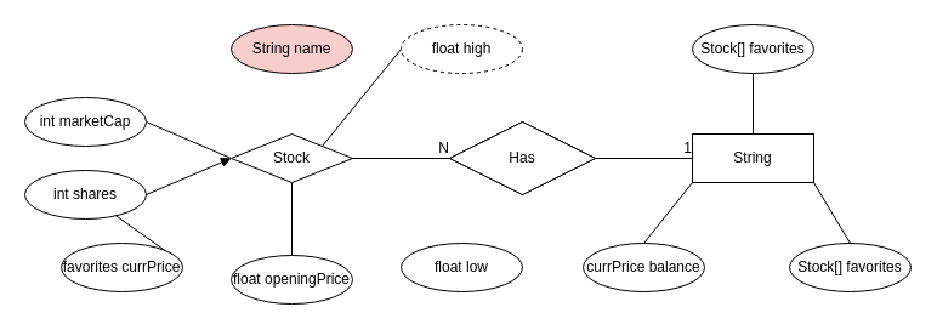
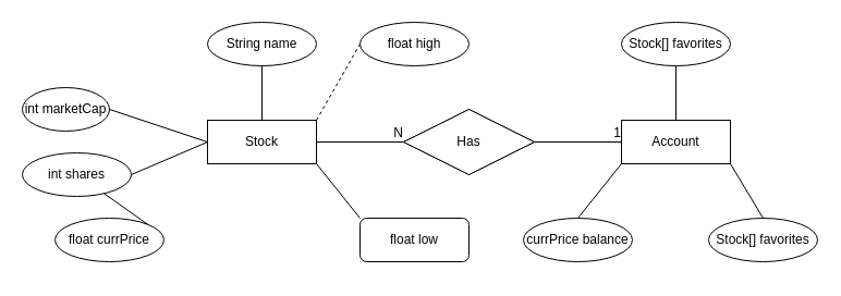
  <mxCell id="0" />
  <mxCell id="1" parent="0" />
- <mxCell id="2" value="float openingPrice" style="ellipse;whiteSpace=wrap;html=1;align=center;" vertex="1" parent="1"><mxGeometry x="190" y="210" width="100" height="40" as="geometry" /></mxCell>
- <mxCell id="3" value="String" style="whiteSpace=wrap;html=1;align=center;" vertex="1" parent="1"><mxGeometry x="570" y="110" width="100" height="40" as="geometry" /></mxCell>
- <mxCell id="4" value="Stock" style="rhombus;whiteSpace=wrap;html=1;align=center;" vertex="1" parent="1"><mxGeometry x="190" y="110" width="100" height="40" as="geometry" /></mxCell>
- <mxCell id="5" value="float high" style="ellipse;whiteSpace=wrap;html=1;align=center;dashed=1;" vertex="1" parent="1"><mxGeometry x="330" y="20" width="100" height="40" as="geometry" /></mxCell>
- <mxCell id="6" value="String name" style="ellipse;whiteSpace=wrap;html=1;align=center;fillColor=#f8cecc;" vertex="1" parent="1"><mxGeometry x="190" y="20" width="100" height="40" as="geometry" /></mxCell>
- <mxCell id="7" value="float low" style="ellipse;whiteSpace=wrap;html=1;align=center;" vertex="1" parent="1"><mxGeometry x="330" y="200" width="100" height="40" as="geometry" /></mxCell>
- <mxCell id="8" value="favorites currPrice" style="ellipse;whiteSpace=wrap;html=1;align=center;" vertex="1" parent="1"><mxGeometry x="50" y="200" width="100" height="40" as="geometry" /></mxCell>
- <mxCell id="9" value="int marketCap" style="ellipse;whiteSpace=wrap;html=1;align=center;" vertex="1" parent="1"><mxGeometry x="20" y="80" width="100" height="40" as="geometry" /></mxCell>
+ <mxCell id="3" value="Account" style="whiteSpace=wrap;html=1;align=center;" vertex="1" parent="1"><mxGeometry x="570" y="110" width="100" height="40" as="geometry" /></mxCell>
+ <mxCell id="4" value="Stock" style="whiteSpace=wrap;html=1;align=center;" vertex="1" parent="1"><mxGeometry x="190" y="110" width="100" height="40" as="geometry" /></mxCell>
+ <mxCell id="5" value="float high" style="ellipse;whiteSpace=wrap;html=1;align=center;" vertex="1" parent="1"><mxGeometry x="330" y="20" width="100" height="40" as="geometry" /></mxCell>
+ <mxCell id="6" value="String name" style="ellipse;whiteSpace=wrap;html=1;align=center;" vertex="1" parent="1"><mxGeometry x="190" y="20" width="100" height="40" as="geometry" /></mxCell>
+ <mxCell id="7" value="float low" style="whiteSpace=wrap;html=1;align=center;rounded=1;" vertex="1" parent="1"><mxGeometry x="330" y="200" width="100" height="40" as="geometry" /></mxCell>
+ <mxCell id="8" value="float currPrice" style="ellipse;whiteSpace=wrap;html=1;align=center;" vertex="1" parent="1"><mxGeometry x="50" y="200" width="100" height="40" as="geometry" /></mxCell>
+ <mxCell id="9" value="int marketCap" style="ellipse;whiteSpace=wrap;html=1;align=center;" vertex="1" parent="1"><mxGeometry x="20" y="80" width="80" height="40" as="geometry" /></mxCell>
  <mxCell id="10" value="int shares" style="ellipse;whiteSpace=wrap;html=1;align=center;" vertex="1" parent="1"><mxGeometry x="20" y="140" width="100" height="40" as="geometry" /></mxCell>
  <mxCell id="11" value="" style="endArrow=none;html=1;rounded=0;entryX=0;entryY=0.5;entryDx=0;entryDy=0;exitX=1;exitY=0.5;exitDx=0;exitDy=0;" edge="1" parent="1" source="9" target="4"><mxGeometry relative="1" as="geometry"><mxPoint x="-20" y="209.5" as="sourcePoint" /><mxPoint x="140" y="209.5" as="targetPoint" /></mxGeometry></mxCell>
+ <mxCell id="12" value="" style="endArrow=none;html=1;rounded=0;entryX=0.5;entryY=0;entryDx=0;entryDy=0;exitX=0.5;exitY=1;exitDx=0;exitDy=0;" edge="1" parent="1" source="6" target="4"><mxGeometry relative="1" as="geometry"><mxPoint x="0" y="140" as="sourcePoint" /><mxPoint x="160" y="140" as="targetPoint" /></mxGeometry></mxCell>
  <mxCell id="13" value="" style="endArrow=none;html=1;rounded=0;exitX=1;exitY=0;exitDx=0;exitDy=0;" edge="1" parent="1" source="8" target="10"><mxGeometry relative="1" as="geometry"><mxPoint x="60" y="310" as="sourcePoint" /><mxPoint x="220" y="310" as="targetPoint" /></mxGeometry></mxCell>
- <mxCell id="14" value="" style="endArrow=none;html=1;rounded=0;entryX=0.5;entryY=0;entryDx=0;entryDy=0;exitX=0.5;exitY=1;exitDx=0;exitDy=0;" edge="1" parent="1" source="4" target="2"><mxGeometry relative="1" as="geometry"><mxPoint x="70" y="320" as="sourcePoint" /><mxPoint x="230" y="320" as="targetPoint" /></mxGeometry></mxCell>
- <mxCell id="16" value="" style="endArrow=none;html=1;rounded=0;entryX=0;entryY=0.5;entryDx=0;entryDy=0;exitX=1;exitY=0;exitDx=0;exitDy=0;" edge="1" parent="1" source="4" target="5"><mxGeometry relative="1" as="geometry"><mxPoint x="90" y="340" as="sourcePoint" /><mxPoint x="250" y="340" as="targetPoint" /></mxGeometry></mxCell>
- <mxCell id="17" value="" style="endArrow=block;html=1;rounded=0;entryX=0;entryY=0.5;entryDx=0;entryDy=0;exitX=1;exitY=0.5;exitDx=0;exitDy=0;" edge="1" parent="1" source="10" target="4"><mxGeometry relative="1" as="geometry"><mxPoint x="100" y="350" as="sourcePoint" /><mxPoint x="260" y="350" as="targetPoint" /></mxGeometry></mxCell>
+ <mxCell id="15" value="" style="endArrow=none;html=1;rounded=0;entryX=0;entryY=0;entryDx=0;entryDy=0;exitX=1;exitY=1;exitDx=0;exitDy=0;" edge="1" parent="1" source="4" target="7"><mxGeometry relative="1" as="geometry"><mxPoint x="150" y="180" as="sourcePoint" /><mxPoint x="310" y="180" as="targetPoint" /></mxGeometry></mxCell>
+ <mxCell id="16" value="" style="endArrow=none;html=1;rounded=0;entryX=0;entryY=0.5;entryDx=0;entryDy=0;exitX=1;exitY=0;exitDx=0;exitDy=0;dashed=1;" edge="1" parent="1" source="4" target="5"><mxGeometry relative="1" as="geometry"><mxPoint x="90" y="340" as="sourcePoint" /><mxPoint x="250" y="340" as="targetPoint" /></mxGeometry></mxCell>
+ <mxCell id="17" value="" style="endArrow=none;html=1;rounded=0;entryX=0;entryY=0.5;entryDx=0;entryDy=0;exitX=1;exitY=0.5;exitDx=0;exitDy=0;" edge="1" parent="1" source="10" target="4"><mxGeometry relative="1" as="geometry"><mxPoint x="100" y="350" as="sourcePoint" /><mxPoint x="260" y="350" as="targetPoint" /></mxGeometry></mxCell>
  <mxCell id="18" value="Stock[] favorites" style="ellipse;whiteSpace=wrap;html=1;align=center;" vertex="1" parent="1"><mxGeometry x="570" y="20" width="100" height="40" as="geometry" /></mxCell>
  <mxCell id="19" value="" style="endArrow=none;html=1;rounded=0;entryX=0.5;entryY=1;entryDx=0;entryDy=0;exitX=0.5;exitY=0;exitDx=0;exitDy=0;" edge="1" parent="1" source="3" target="18"><mxGeometry relative="1" as="geometry"><mxPoint x="420" y="40" as="sourcePoint" /><mxPoint x="580" y="40" as="targetPoint" /></mxGeometry></mxCell>
  <mxCell id="20" value="" style="endArrow=none;html=1;rounded=0;exitX=1;exitY=0.5;exitDx=0;exitDy=0;" edge="1" parent="1" source="4"><mxGeometry relative="1" as="geometry"><mxPoint x="300" y="120" as="sourcePoint" /><mxPoint x="370" y="130" as="targetPoint" /></mxGeometry></mxCell>
  <mxCell id="21" value="N" style="resizable=0;html=1;align=right;verticalAlign=bottom;" connectable="0" vertex="1" parent="20"><mxGeometry x="1" relative="1" as="geometry" /></mxCell>
  <mxCell id="22" value="Has" style="shape=rhombus;perimeter=rhombusPerimeter;whiteSpace=wrap;html=1;align=center;" vertex="1" parent="1"><mxGeometry x="370" y="100" width="120" height="60" as="geometry" /></mxCell>
  <mxCell id="23" value="" style="endArrow=none;html=1;rounded=0;entryX=0;entryY=0.5;entryDx=0;entryDy=0;exitX=1;exitY=0.5;exitDx=0;exitDy=0;" edge="1" parent="1" source="22" target="3"><mxGeometry relative="1" as="geometry"><mxPoint x="350" y="290" as="sourcePoint" /><mxPoint x="510" y="290" as="targetPoint" /></mxGeometry></mxCell>
  <mxCell id="24" value="1" style="resizable=0;html=1;align=right;verticalAlign=bottom;" connectable="0" vertex="1" parent="23"><mxGeometry x="1" relative="1" as="geometry" /></mxCell>
  <mxCell id="25" value="Has" style="shape=rhombus;perimeter=rhombusPerimeter;whiteSpace=wrap;html=1;align=center;" vertex="1" parent="1"><mxGeometry x="370" y="100" width="120" height="60" as="geometry" /></mxCell>
  <mxCell id="26" value="Stock[] favorites" style="ellipse;whiteSpace=wrap;html=1;align=center;" vertex="1" parent="1"><mxGeometry x="650" y="200" width="100" height="40" as="geometry" /></mxCell>
  <mxCell id="27" value="" style="endArrow=none;html=1;rounded=0;entryX=0.5;entryY=0;entryDx=0;entryDy=0;exitX=1;exitY=1;exitDx=0;exitDy=0;" edge="1" parent="1" source="3" target="26"><mxGeometry relative="1" as="geometry"><mxPoint x="480" y="240" as="sourcePoint" /><mxPoint x="640" y="240" as="targetPoint" /></mxGeometry></mxCell>
  <mxCell id="28" value="" style="endArrow=none;html=1;rounded=0;entryX=0;entryY=1;entryDx=0;entryDy=0;exitX=0.5;exitY=0;exitDx=0;exitDy=0;" edge="1" parent="1" source="29" target="3"><mxGeometry relative="1" as="geometry"><mxPoint x="540" y="200" as="sourcePoint" /><mxPoint x="660" y="320" as="targetPoint" /></mxGeometry></mxCell>
  <mxCell id="29" value="currPrice balance" style="ellipse;whiteSpace=wrap;html=1;align=center;" vertex="1" parent="1"><mxGeometry x="480" y="200" width="100" height="40" as="geometry" /></mxCell>
